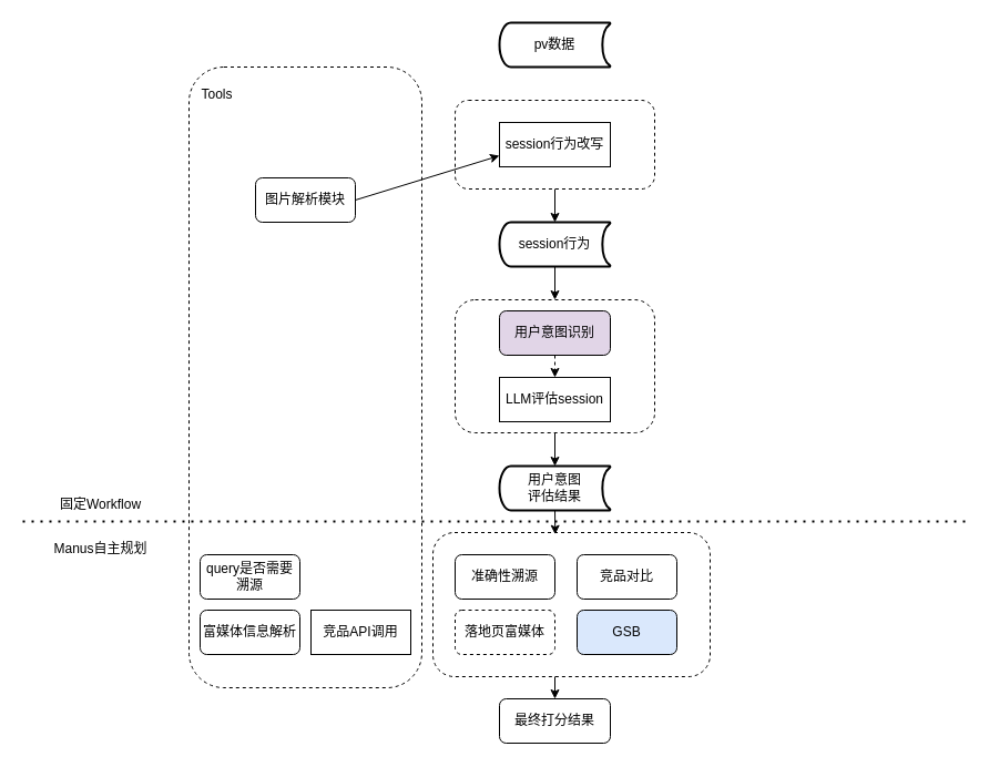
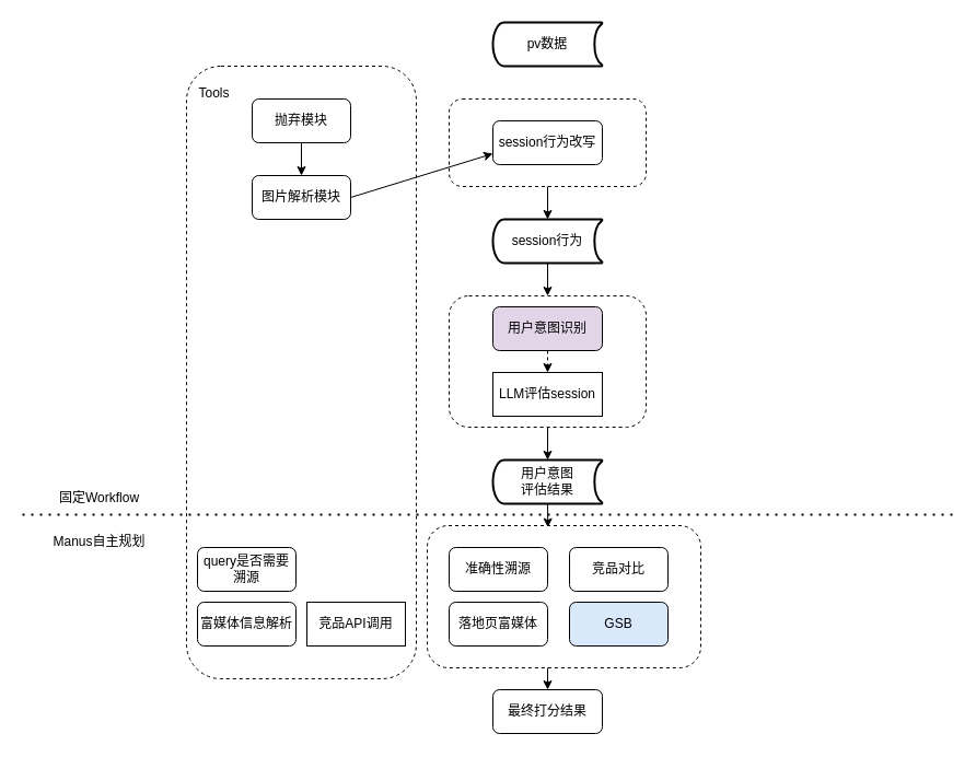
  <mxCell id="0" />
  <mxCell id="1" parent="0" />
  <mxCell id="2" value="" style="rounded=1;whiteSpace=wrap;html=1;dashed=1;" vertex="1" parent="1"><mxGeometry x="170" y="60" width="210" height="560" as="geometry" /></mxCell>
  <mxCell id="3" value="" style="rounded=1;whiteSpace=wrap;html=1;dashed=1;" vertex="1" parent="1"><mxGeometry x="390" y="480" width="250" height="130" as="geometry" /></mxCell>
  <mxCell id="4" value="" style="rounded=1;whiteSpace=wrap;html=1;dashed=1;" vertex="1" parent="1"><mxGeometry x="410" y="270" width="180" height="120" as="geometry" /></mxCell>
  <mxCell id="5" value="" style="rounded=1;whiteSpace=wrap;html=1;dashed=1;" vertex="1" parent="1"><mxGeometry x="410" y="90" width="180" height="80" as="geometry" /></mxCell>
- <mxCell id="6" value="session行为改写" style="whiteSpace=wrap;html=1;rounded=0;" parent="1" vertex="1"><mxGeometry x="450" y="110" width="100" height="40" as="geometry" /></mxCell>
+ <mxCell id="6" value="session行为改写" style="rounded=1;whiteSpace=wrap;html=1;" parent="1" vertex="1"><mxGeometry x="450" y="110" width="100" height="40" as="geometry" /></mxCell>
+ <mxCell id="7" style="edgeStyle=orthogonalEdgeStyle;rounded=0;orthogonalLoop=1;jettySize=auto;html=1;exitX=0.5;exitY=1;exitDx=0;exitDy=0;entryX=0.5;entryY=0;entryDx=0;entryDy=0;" parent="1" source="8" target="10" edge="1"><mxGeometry relative="1" as="geometry" /></mxCell>
+ <mxCell id="8" value="抛弃模块" style="rounded=1;whiteSpace=wrap;html=1;" parent="1" vertex="1"><mxGeometry y="90" width="90" height="40" as="geometry" x="230" /></mxCell>
  <mxCell id="9" style="rounded=0;orthogonalLoop=1;jettySize=auto;html=1;exitX=1;exitY=0.5;exitDx=0;exitDy=0;entryX=0;entryY=0.75;entryDx=0;entryDy=0;" parent="1" source="10" target="6" edge="1"><mxGeometry relative="1" as="geometry" /></mxCell>
  <mxCell id="10" value="图片解析模块" style="rounded=1;whiteSpace=wrap;html=1;" parent="1" vertex="1"><mxGeometry y="160" width="90" height="40" as="geometry" x="230" /></mxCell>
  <mxCell id="11" value="pv数据" style="strokeWidth=2;html=1;shape=mxgraph.flowchart.stored_data;whiteSpace=wrap;" parent="1" vertex="1"><mxGeometry x="450" y="20" width="100" height="40" as="geometry" /></mxCell>
  <mxCell id="12" style="edgeStyle=none;html=1;exitX=0.5;exitY=1;exitDx=0;exitDy=0;exitPerimeter=0;entryX=0.5;entryY=0;entryDx=0;entryDy=0;" edge="1" parent="1" source="13" target="4"><mxGeometry relative="1" as="geometry" /></mxCell>
  <mxCell id="13" value="session行为" style="strokeWidth=2;html=1;shape=mxgraph.flowchart.stored_data;whiteSpace=wrap;" parent="1" vertex="1"><mxGeometry x="450" y="200" width="100" height="40" as="geometry" /></mxCell>
  <mxCell id="14" style="edgeStyle=orthogonalEdgeStyle;rounded=0;orthogonalLoop=1;jettySize=auto;html=1;exitX=0.5;exitY=1;exitDx=0;exitDy=0;entryX=0.5;entryY=0;entryDx=0;entryDy=0;dashed=1;" parent="1" source="15" target="16" edge="1"><mxGeometry relative="1" as="geometry" /></mxCell>
  <mxCell id="15" value="用户意图识别" style="rounded=1;whiteSpace=wrap;html=1;fillColor=#e1d5e7;" parent="1" vertex="1"><mxGeometry x="450" y="280" width="100" height="40" as="geometry" /></mxCell>
  <mxCell id="16" value="LLM评估session" style="whiteSpace=wrap;html=1;rounded=0;" parent="1" vertex="1"><mxGeometry x="450" y="340" width="100" height="40" as="geometry" /></mxCell>
  <mxCell id="17" value="准确性溯源" style="rounded=1;whiteSpace=wrap;html=1;" parent="1" vertex="1"><mxGeometry x="410" y="500" width="90" height="40" as="geometry" /></mxCell>
  <mxCell id="18" value="query是否需要溯源" style="rounded=1;whiteSpace=wrap;html=1;" parent="1" vertex="1"><mxGeometry x="180" y="500" width="90" height="40" as="geometry" /></mxCell>
  <mxCell id="19" value="最终打分结果" style="rounded=1;whiteSpace=wrap;html=1;" parent="1" vertex="1"><mxGeometry x="450" y="630" width="100" height="40" as="geometry" /></mxCell>
- <mxCell id="20" value="落地页富媒体" style="rounded=1;whiteSpace=wrap;html=1;dashed=1;" parent="1" vertex="1"><mxGeometry x="410" y="550" width="90" height="40" as="geometry" /></mxCell>
+ <mxCell id="20" value="落地页富媒体" style="rounded=1;whiteSpace=wrap;html=1;" parent="1" vertex="1"><mxGeometry x="410" y="550" width="90" height="40" as="geometry" /></mxCell>
  <mxCell id="21" value="GSB" style="rounded=1;whiteSpace=wrap;html=1;fillColor=#dae8fc;" parent="1" vertex="1"><mxGeometry x="520" y="550" width="90" height="40" as="geometry" /></mxCell>
  <mxCell id="22" value="竞品对比" style="rounded=1;whiteSpace=wrap;html=1;" parent="1" vertex="1"><mxGeometry x="520" y="500" width="90" height="40" as="geometry" /></mxCell>
  <mxCell id="23" value="用户意图&lt;div&gt;评估结果&lt;/div&gt;" style="strokeWidth=2;html=1;shape=mxgraph.flowchart.stored_data;whiteSpace=wrap;" vertex="1" parent="1"><mxGeometry x="450" y="420" width="100" height="40" as="geometry" /></mxCell>
  <mxCell id="24" style="edgeStyle=none;html=1;exitX=0.5;exitY=1;exitDx=0;exitDy=0;entryX=0.5;entryY=0;entryDx=0;entryDy=0;entryPerimeter=0;" edge="1" parent="1" source="4" target="23"><mxGeometry relative="1" as="geometry" /></mxCell>
  <mxCell id="25" style="edgeStyle=none;html=1;exitX=0.5;exitY=1;exitDx=0;exitDy=0;entryX=0.5;entryY=0;entryDx=0;entryDy=0;entryPerimeter=0;" edge="1" parent="1" source="5" target="13"><mxGeometry relative="1" as="geometry" /></mxCell>
  <mxCell id="26" value="" style="edgeStyle=none;orthogonalLoop=1;jettySize=auto;html=1;entryX=0.5;entryY=0;entryDx=0;entryDy=0;" edge="1" parent="1" target="19"><mxGeometry width="100" relative="1" as="geometry"><mxPoint x="500" y="610" as="sourcePoint" /><mxPoint x="550" y="620" as="targetPoint" /><Array as="points" /></mxGeometry></mxCell>
  <mxCell id="27" value="富媒体信息解析" style="rounded=1;whiteSpace=wrap;html=1;" vertex="1" parent="1"><mxGeometry x="180" y="550" width="90" height="40" as="geometry" /></mxCell>
  <mxCell id="28" value="竞品API调用" style="whiteSpace=wrap;html=1;rounded=0;" vertex="1" parent="1"><mxGeometry x="280" y="550" width="90" height="40" as="geometry" /></mxCell>
  <mxCell id="29" style="edgeStyle=none;html=1;exitX=0.5;exitY=1;exitDx=0;exitDy=0;exitPerimeter=0;entryX=0.441;entryY=0.013;entryDx=0;entryDy=0;entryPerimeter=0;" edge="1" parent="1" source="23" target="3"><mxGeometry relative="1" as="geometry" /></mxCell>
  <mxCell id="30" value="" style="endArrow=none;dashed=1;html=1;dashPattern=1 3;strokeWidth=2;" edge="1" parent="1"><mxGeometry width="50" height="50" relative="1" as="geometry"><mxPoint x="20" y="470" as="sourcePoint" /><mxPoint x="870" y="470" as="targetPoint" /></mxGeometry></mxCell>
  <mxCell id="31" value="Tools" style="text;html=1;align=center;verticalAlign=middle;resizable=0;points=[];autosize=1;strokeColor=none;fillColor=none;" vertex="1" parent="1"><mxGeometry x="170" y="70" width="50" height="30" as="geometry" /></mxCell>
  <mxCell id="32" value="固定Workflow" style="text;html=1;align=center;verticalAlign=middle;resizable=0;points=[];autosize=1;strokeColor=none;fillColor=none;" vertex="1" parent="1"><mxGeometry x="40" y="440" width="100" height="30" as="geometry" /></mxCell>
  <mxCell id="33" value="Manus自主规划" style="text;html=1;align=center;verticalAlign=middle;resizable=0;points=[];autosize=1;strokeColor=none;fillColor=none;" vertex="1" parent="1"><mxGeometry x="35" y="480" width="110" height="30" as="geometry" /></mxCell>
